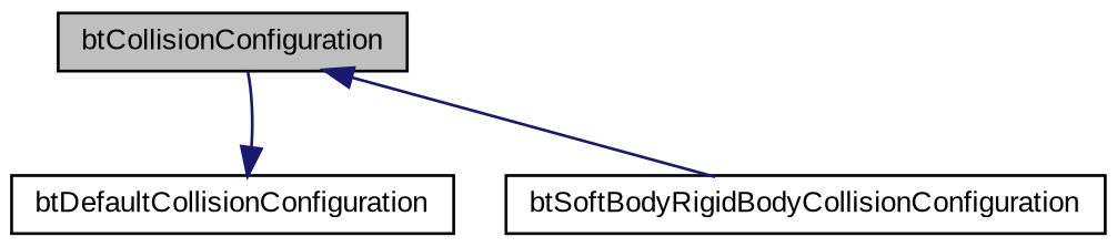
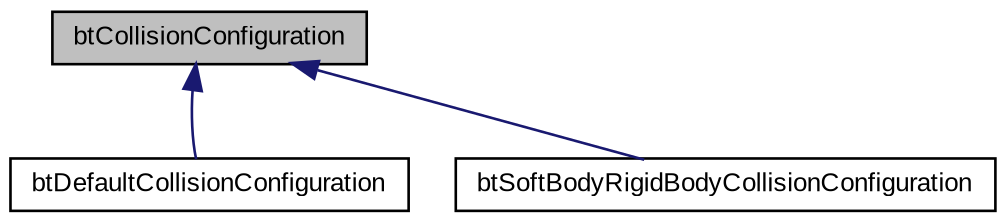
  digraph {
    fontname="Liberation Sans"
    node [color=black fontname="Liberation Sans" fontsize=10 shape=record]
    edge [color=midnightblue dir=back fontname="Liberation Sans" fontsize=10 labelfontname=FreeSans labelfontsize=10 style=solid]
    n1 [fillcolor=grey75 fontcolor=black height=0.2 label=btCollisionConfiguration style=filled width=0.4]
    n2 [height=0.2 label=btDefaultCollisionConfiguration width=0.4]
    n3 [height=0.2 label=btSoftBodyRigidBodyCollisionConfiguration width=0.4]
-   n2 -> n1
+   n1 -> n2
    n1 -> n3
  }
